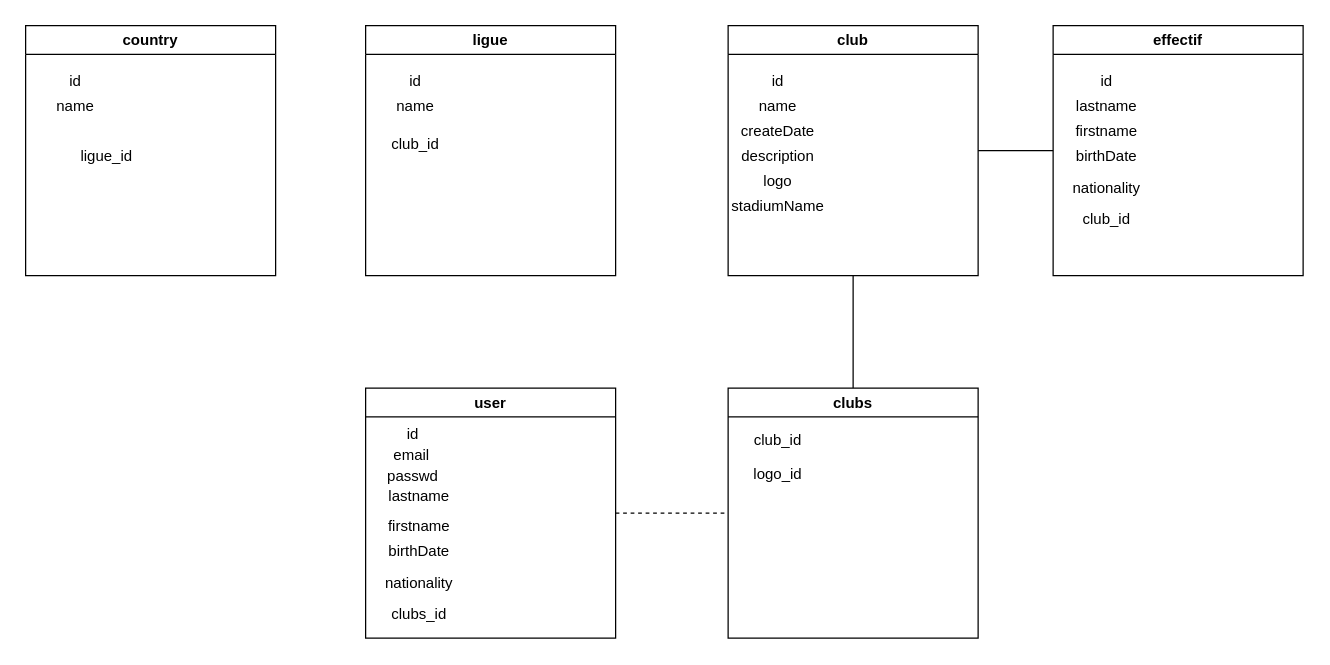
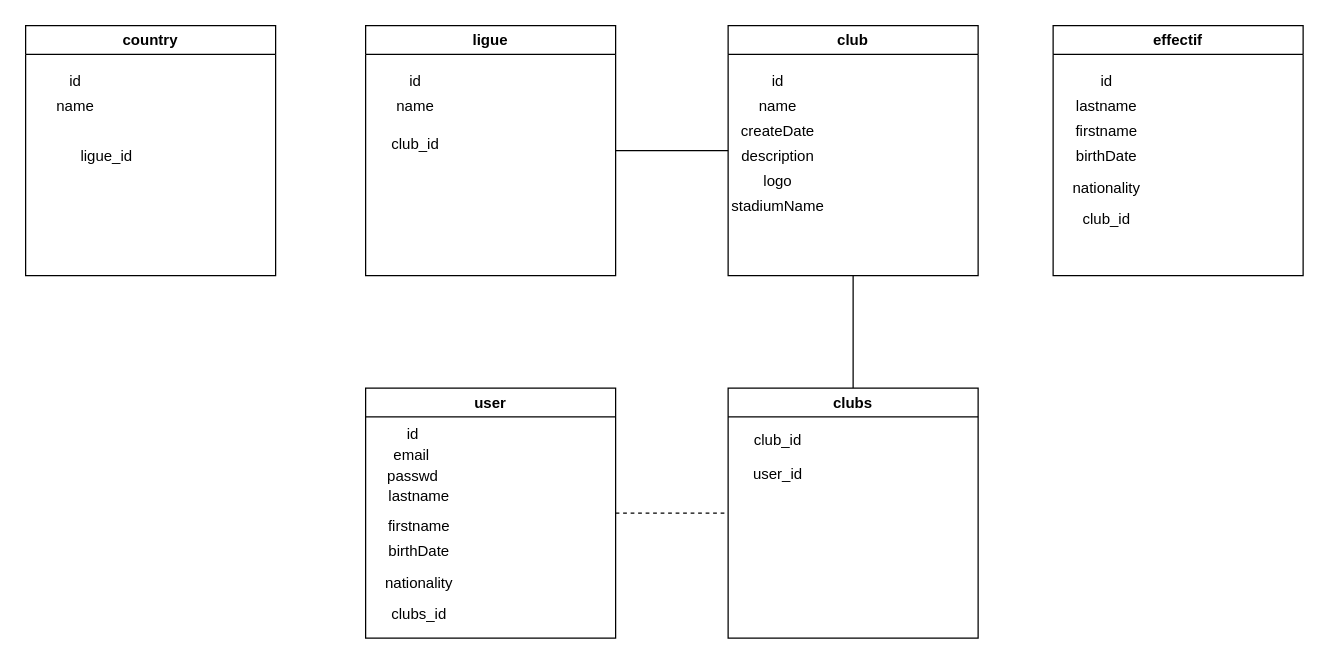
  <mxCell id="0" />
  <mxCell id="1" parent="0" />
- <mxCell id="2" style="edgeStyle=orthogonalEdgeStyle;rounded=0;orthogonalLoop=1;jettySize=auto;html=1;entryX=0;entryY=0.5;entryDx=0;entryDy=0;endArrow=none;endFill=0;" parent="1" source="4" target="11" edge="1"><mxGeometry relative="1" as="geometry" /></mxCell>
  <mxCell id="3" style="edgeStyle=orthogonalEdgeStyle;shape=connector;rounded=0;orthogonalLoop=1;jettySize=auto;html=1;entryX=0.5;entryY=0;entryDx=0;entryDy=0;labelBackgroundColor=default;strokeColor=default;fontFamily=Helvetica;fontSize=11;fontColor=default;endArrow=none;endFill=0;" parent="1" source="4" target="31" edge="1"><mxGeometry relative="1" as="geometry" /></mxCell>
  <mxCell id="4" value="club" style="swimlane;whiteSpace=wrap;html=1;" parent="1" vertex="1"><mxGeometry x="582" y="20" width="200" height="200" as="geometry" /></mxCell>
  <mxCell id="5" value="id" style="text;html=1;strokeColor=none;fillColor=none;align=center;verticalAlign=middle;whiteSpace=wrap;rounded=0;" parent="4" vertex="1"><mxGeometry x="10" y="30" width="60" height="30" as="geometry" /></mxCell>
  <mxCell id="6" value="name" style="text;html=1;strokeColor=none;fillColor=none;align=center;verticalAlign=middle;whiteSpace=wrap;rounded=0;" parent="4" vertex="1"><mxGeometry x="10" y="50" width="60" height="30" as="geometry" /></mxCell>
  <mxCell id="7" value="createDate" style="text;html=1;strokeColor=none;fillColor=none;align=center;verticalAlign=middle;whiteSpace=wrap;rounded=0;" parent="4" vertex="1"><mxGeometry x="10" y="70" width="60" height="30" as="geometry" /></mxCell>
  <mxCell id="8" value="stadiumName" style="text;html=1;strokeColor=none;fillColor=none;align=center;verticalAlign=middle;whiteSpace=wrap;rounded=0;" parent="4" vertex="1"><mxGeometry x="10" y="130" width="60" height="30" as="geometry" /></mxCell>
  <mxCell id="9" value="logo" style="text;html=1;strokeColor=none;fillColor=none;align=center;verticalAlign=middle;whiteSpace=wrap;rounded=0;" parent="4" vertex="1"><mxGeometry x="10" y="110" width="60" height="30" as="geometry" /></mxCell>
  <mxCell id="10" value="description" style="text;html=1;strokeColor=none;fillColor=none;align=center;verticalAlign=middle;whiteSpace=wrap;rounded=0;" parent="4" vertex="1"><mxGeometry x="10" y="90" width="60" height="30" as="geometry" /></mxCell>
  <mxCell id="11" value="effectif" style="swimlane;whiteSpace=wrap;html=1;" parent="1" vertex="1"><mxGeometry x="842" y="20" width="200" height="200" as="geometry" /></mxCell>
  <mxCell id="12" value="id" style="text;html=1;strokeColor=none;fillColor=none;align=center;verticalAlign=middle;whiteSpace=wrap;rounded=0;" parent="11" vertex="1"><mxGeometry x="13" y="30" width="60" height="30" as="geometry" /></mxCell>
  <mxCell id="13" value="lastname" style="text;html=1;strokeColor=none;fillColor=none;align=center;verticalAlign=middle;whiteSpace=wrap;rounded=0;" parent="11" vertex="1"><mxGeometry x="13" y="50" width="60" height="30" as="geometry" /></mxCell>
  <mxCell id="14" value="firstname" style="text;html=1;strokeColor=none;fillColor=none;align=center;verticalAlign=middle;whiteSpace=wrap;rounded=0;" parent="11" vertex="1"><mxGeometry x="13" y="70" width="60" height="30" as="geometry" /></mxCell>
  <mxCell id="15" value="birthDate" style="text;html=1;strokeColor=none;fillColor=none;align=center;verticalAlign=middle;whiteSpace=wrap;rounded=0;" parent="11" vertex="1"><mxGeometry x="13" y="90" width="60" height="30" as="geometry" /></mxCell>
  <mxCell id="16" value="club_id" style="text;html=1;strokeColor=none;fillColor=none;align=center;verticalAlign=middle;whiteSpace=wrap;rounded=0;" parent="11" vertex="1"><mxGeometry x="13" y="140" width="60" height="30" as="geometry" /></mxCell>
  <mxCell id="17" value="nationality" style="text;html=1;strokeColor=none;fillColor=none;align=center;verticalAlign=middle;whiteSpace=wrap;rounded=0;" parent="11" vertex="1"><mxGeometry x="13" y="115" width="60" height="30" as="geometry" /></mxCell>
+ <mxCell id="18" style="edgeStyle=orthogonalEdgeStyle;rounded=0;orthogonalLoop=1;jettySize=auto;html=1;entryX=0;entryY=0.5;entryDx=0;entryDy=0;endArrow=none;endFill=0;" parent="1" source="19" target="4" edge="1"><mxGeometry relative="1" as="geometry" /></mxCell>
  <mxCell id="19" value="ligue" style="swimlane;whiteSpace=wrap;html=1;" parent="1" vertex="1"><mxGeometry x="292" y="20" width="200" height="200" as="geometry" /></mxCell>
  <mxCell id="20" value="id" style="text;html=1;strokeColor=none;fillColor=none;align=center;verticalAlign=middle;whiteSpace=wrap;rounded=0;" parent="19" vertex="1"><mxGeometry x="10" y="30" width="60" height="30" as="geometry" /></mxCell>
  <mxCell id="21" value="name" style="text;html=1;strokeColor=none;fillColor=none;align=center;verticalAlign=middle;whiteSpace=wrap;rounded=0;" parent="19" vertex="1"><mxGeometry x="10" y="50" width="60" height="30" as="geometry" /></mxCell>
  <mxCell id="22" value="club_id" style="text;html=1;strokeColor=none;fillColor=none;align=center;verticalAlign=middle;whiteSpace=wrap;rounded=0;" parent="19" vertex="1"><mxGeometry x="10" y="80" width="60" height="30" as="geometry" /></mxCell>
  <mxCell id="23" value="" style="edgeStyle=orthogonalEdgeStyle;rounded=0;orthogonalLoop=1;jettySize=auto;html=1;entryX=0;entryY=0.5;entryDx=0;entryDy=0;endArrow=none;endFill=0;dashed=1;" parent="1" source="24" target="31" edge="1"><mxGeometry relative="1" as="geometry" /></mxCell>
  <mxCell id="24" value="user" style="swimlane;whiteSpace=wrap;html=1;" parent="1" vertex="1"><mxGeometry x="292" y="310" width="200" height="200" as="geometry" /></mxCell>
  <mxCell id="25" value="id" style="text;html=1;strokeColor=none;fillColor=none;align=center;verticalAlign=middle;whiteSpace=wrap;rounded=0;" parent="24" vertex="1"><mxGeometry x="8" y="22" width="60" height="30" as="geometry" /></mxCell>
  <mxCell id="26" value="lastname" style="text;html=1;strokeColor=none;fillColor=none;align=center;verticalAlign=middle;whiteSpace=wrap;rounded=0;" parent="24" vertex="1"><mxGeometry x="13" y="72" width="60" height="30" as="geometry" /></mxCell>
  <mxCell id="27" value="firstname" style="text;html=1;strokeColor=none;fillColor=none;align=center;verticalAlign=middle;whiteSpace=wrap;rounded=0;" parent="24" vertex="1"><mxGeometry x="13" y="96" width="60" height="30" as="geometry" /></mxCell>
  <mxCell id="28" value="birthDate" style="text;html=1;strokeColor=none;fillColor=none;align=center;verticalAlign=middle;whiteSpace=wrap;rounded=0;" parent="24" vertex="1"><mxGeometry x="13" y="116" width="60" height="30" as="geometry" /></mxCell>
  <mxCell id="29" value="clubs_id" style="text;html=1;strokeColor=none;fillColor=none;align=center;verticalAlign=middle;whiteSpace=wrap;rounded=0;" parent="24" vertex="1"><mxGeometry x="13" y="166" width="60" height="30" as="geometry" /></mxCell>
  <mxCell id="30" value="nationality" style="text;html=1;strokeColor=none;fillColor=none;align=center;verticalAlign=middle;whiteSpace=wrap;rounded=0;" parent="24" vertex="1"><mxGeometry x="13" y="141" width="60" height="30" as="geometry" /></mxCell>
  <mxCell id="31" value="clubs" style="swimlane;whiteSpace=wrap;html=1;" parent="1" vertex="1"><mxGeometry x="582" y="310" width="200" height="200" as="geometry" /></mxCell>
  <mxCell id="32" value="club_id" style="text;html=1;strokeColor=none;fillColor=none;align=center;verticalAlign=middle;whiteSpace=wrap;rounded=0;" parent="31" vertex="1"><mxGeometry x="10" y="27" width="60" height="30" as="geometry" /></mxCell>
- <mxCell id="33" value="logo_id" style="text;html=1;strokeColor=none;fillColor=none;align=center;verticalAlign=middle;whiteSpace=wrap;rounded=0;" parent="31" vertex="1"><mxGeometry x="10" y="54" width="60" height="30" as="geometry" /></mxCell>
+ <mxCell id="33" value="user_id" style="text;html=1;strokeColor=none;fillColor=none;align=center;verticalAlign=middle;whiteSpace=wrap;rounded=0;" parent="31" vertex="1"><mxGeometry x="10" y="54" width="60" height="30" as="geometry" /></mxCell>
  <mxCell id="34" value="country" style="swimlane;whiteSpace=wrap;html=1;" vertex="1" parent="1"><mxGeometry x="20" y="20" width="200" height="200" as="geometry" /></mxCell>
  <mxCell id="35" value="id" style="text;html=1;strokeColor=none;fillColor=none;align=center;verticalAlign=middle;whiteSpace=wrap;rounded=0;" vertex="1" parent="34"><mxGeometry x="10" y="30" width="60" height="30" as="geometry" /></mxCell>
  <mxCell id="36" value="name" style="text;html=1;strokeColor=none;fillColor=none;align=center;verticalAlign=middle;whiteSpace=wrap;rounded=0;" vertex="1" parent="34"><mxGeometry x="10" y="50" width="60" height="30" as="geometry" /></mxCell>
  <mxCell id="37" value="ligue_id" style="text;html=1;strokeColor=none;fillColor=none;align=center;verticalAlign=middle;whiteSpace=wrap;rounded=0;" vertex="1" parent="34"><mxGeometry x="35" y="90" width="60" height="30" as="geometry" /></mxCell>
  <mxCell id="38" value="email" style="text;html=1;strokeColor=none;fillColor=none;align=center;verticalAlign=middle;whiteSpace=wrap;rounded=0;" vertex="1" parent="1"><mxGeometry x="299" y="349" width="60" height="30" as="geometry" /></mxCell>
  <mxCell id="39" value="passwd" style="text;html=1;strokeColor=none;fillColor=none;align=center;verticalAlign=middle;whiteSpace=wrap;rounded=0;" vertex="1" parent="1"><mxGeometry x="300" y="366" width="60" height="30" as="geometry" /></mxCell>
